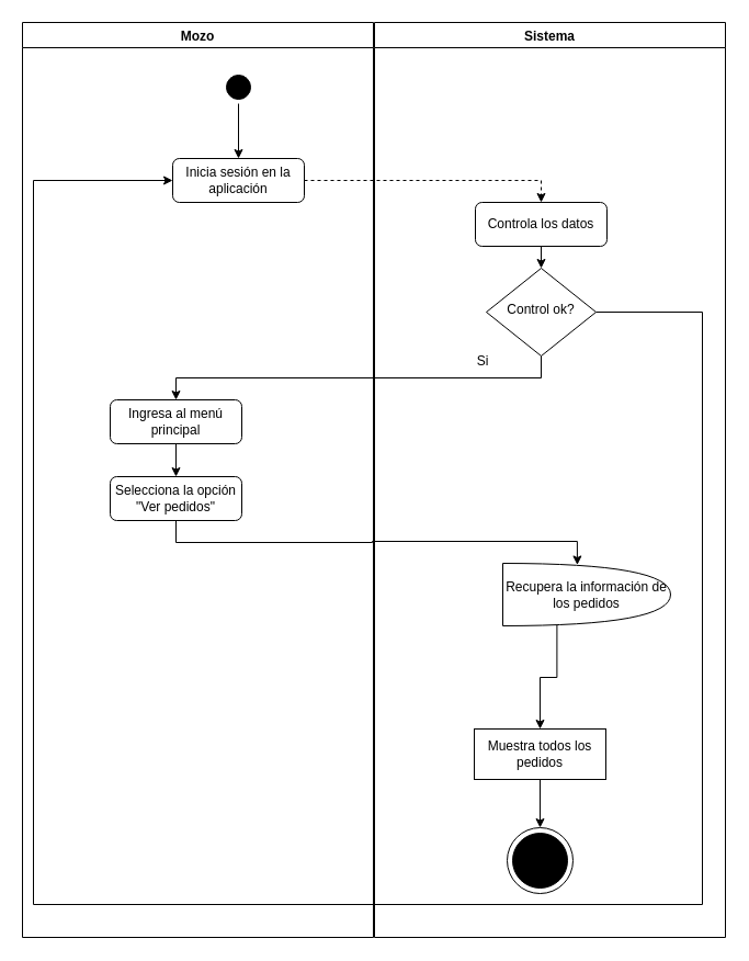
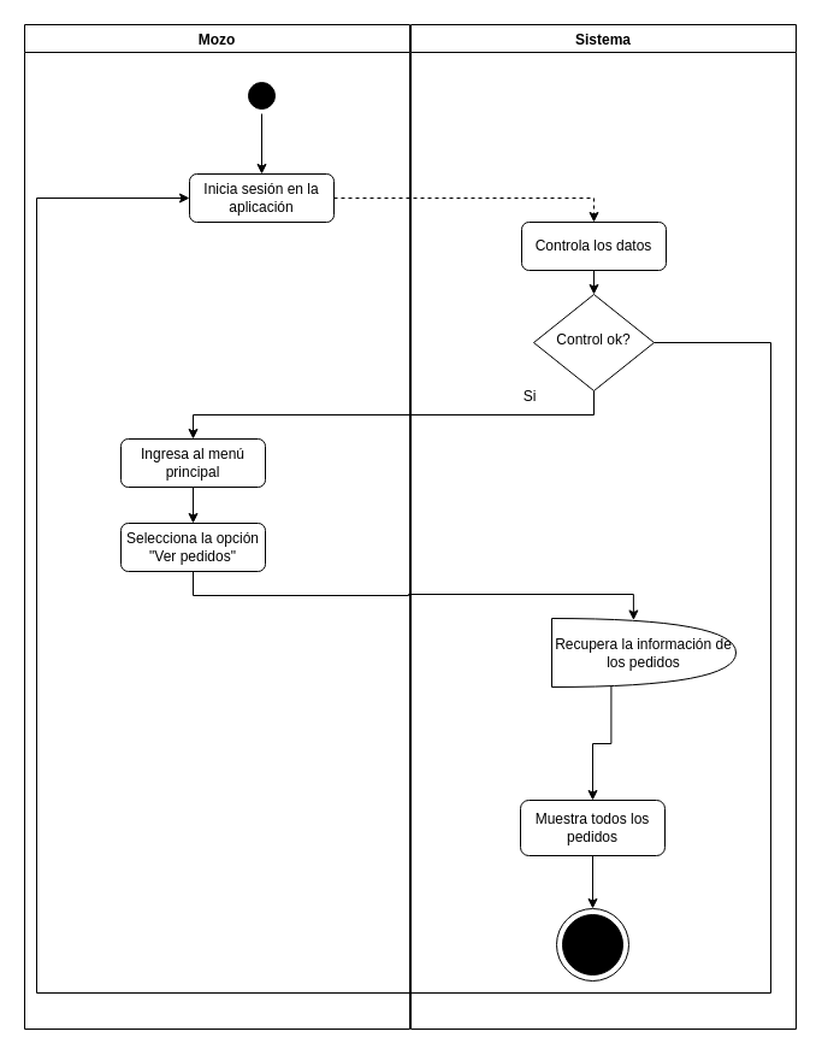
  <mxCell id="0" />
  <mxCell id="1" parent="0" />
  <mxCell id="2" style="edgeStyle=orthogonalEdgeStyle;rounded=0;orthogonalLoop=1;jettySize=auto;html=1;exitX=1;exitY=0.5;exitDx=0;exitDy=0;entryX=0.5;entryY=0;entryDx=0;entryDy=0;dashed=1;" edge="1" parent="1" source="3" target="12"><mxGeometry relative="1" as="geometry" /></mxCell>
  <mxCell id="3" value="Inicia sesión en la aplicación" style="rounded=1;whiteSpace=wrap;html=1;fontSize=12;glass=0;strokeWidth=1;shadow=0;" vertex="1" parent="1"><mxGeometry x="157" y="144" width="120" height="40" as="geometry" /></mxCell>
  <mxCell id="4" style="edgeStyle=orthogonalEdgeStyle;rounded=0;orthogonalLoop=1;jettySize=auto;html=1;exitX=0.5;exitY=1;exitDx=0;exitDy=0;entryX=0.5;entryY=0;entryDx=0;entryDy=0;" edge="1" parent="1" source="6" target="3"><mxGeometry relative="1" as="geometry" /></mxCell>
  <mxCell id="5" value="Mozo" style="swimlane;" vertex="1" parent="1"><mxGeometry y="20" width="320" height="834" as="geometry" x="20" /></mxCell>
  <mxCell id="6" value="" style="ellipse;html=1;shape=startState;fillColor=#000000;strokeColor=#000000;" vertex="1" parent="5"><mxGeometry x="182" y="44" width="30" height="30" as="geometry" /></mxCell>
  <mxCell id="7" value="Ingresa al menú principal" style="rounded=1;whiteSpace=wrap;html=1;fontSize=12;glass=0;strokeWidth=1;shadow=0;" vertex="1" parent="5"><mxGeometry x="80" y="344" width="120" height="40" as="geometry" /></mxCell>
  <mxCell id="8" value="Selecciona la opción &quot;Ver pedidos&quot;" style="rounded=1;whiteSpace=wrap;html=1;fontSize=12;glass=0;strokeWidth=1;shadow=0;" vertex="1" parent="5"><mxGeometry x="80" y="414" width="120" height="40" as="geometry" /></mxCell>
  <mxCell id="9" style="edgeStyle=orthogonalEdgeStyle;rounded=0;orthogonalLoop=1;jettySize=auto;html=1;exitX=0.5;exitY=1;exitDx=0;exitDy=0;entryX=0.5;entryY=0;entryDx=0;entryDy=0;" edge="1" parent="5" source="7" target="8"><mxGeometry relative="1" as="geometry" /></mxCell>
  <mxCell id="10" value="Sistema" style="swimlane;" vertex="1" parent="1"><mxGeometry x="341" y="20" width="320" height="834" as="geometry" /></mxCell>
  <mxCell id="11" style="edgeStyle=orthogonalEdgeStyle;rounded=0;orthogonalLoop=1;jettySize=auto;html=1;exitX=0.5;exitY=1;exitDx=0;exitDy=0;entryX=0.5;entryY=0;entryDx=0;entryDy=0;" edge="1" parent="10" source="12" target="13"><mxGeometry relative="1" as="geometry" /></mxCell>
  <mxCell id="12" value="Controla los datos" style="rounded=1;whiteSpace=wrap;html=1;fontSize=12;glass=0;strokeWidth=1;shadow=0;" vertex="1" parent="10"><mxGeometry x="92" y="164" width="120" height="40" as="geometry" /></mxCell>
  <mxCell id="13" value="Control ok?" style="rhombus;whiteSpace=wrap;html=1;shadow=0;fontFamily=Helvetica;fontSize=12;align=center;strokeWidth=1;spacing=6;spacingTop=-4;" vertex="1" parent="10"><mxGeometry x="102" y="224" width="100" height="80" as="geometry" /></mxCell>
  <mxCell id="14" value="Si" style="text;html=1;align=center;verticalAlign=middle;whiteSpace=wrap;rounded=0;" vertex="1" parent="10"><mxGeometry x="69" y="294" width="60" height="30" as="geometry" /></mxCell>
  <mxCell id="15" style="edgeStyle=orthogonalEdgeStyle;rounded=0;orthogonalLoop=1;jettySize=auto;html=1;exitX=0.5;exitY=1;exitDx=0;exitDy=0;entryX=0.5;entryY=0;entryDx=0;entryDy=0;" edge="1" parent="10" source="16" target="19"><mxGeometry relative="1" as="geometry" /></mxCell>
- <mxCell id="16" value="Muestra todos los pedidos" style="whiteSpace=wrap;html=1;fontSize=12;glass=0;strokeWidth=1;shadow=0;rounded=0;" vertex="1" parent="10"><mxGeometry x="91" y="644" width="120" height="46" as="geometry" /></mxCell>
+ <mxCell id="16" value="Muestra todos los pedidos" style="rounded=1;whiteSpace=wrap;html=1;fontSize=12;glass=0;strokeWidth=1;shadow=0;" vertex="1" parent="10"><mxGeometry x="91" y="644" width="120" height="46" as="geometry" /></mxCell>
  <mxCell id="17" style="edgeStyle=orthogonalEdgeStyle;rounded=0;orthogonalLoop=1;jettySize=auto;html=1;exitX=0.323;exitY=0.989;exitDx=0;exitDy=0;exitPerimeter=0;entryX=0.5;entryY=0;entryDx=0;entryDy=0;" edge="1" parent="10" source="18" target="16"><mxGeometry relative="1" as="geometry" /></mxCell>
  <mxCell id="18" value="Recupera la información de los pedidos" style="shape=or;whiteSpace=wrap;html=1;" vertex="1" parent="10"><mxGeometry x="117" y="493" width="153" height="57" as="geometry" /></mxCell>
  <mxCell id="19" value="" style="ellipse;whiteSpace=wrap;html=1;aspect=fixed;fillStyle=auto;" vertex="1" parent="10"><mxGeometry x="121" y="734" width="60" height="60" as="geometry" /></mxCell>
  <mxCell id="20" value="Fin" style="ellipse;whiteSpace=wrap;html=1;aspect=fixed;fillStyle=solid;fillColor=#000000;" vertex="1" parent="10"><mxGeometry x="126" y="739" width="50" height="50" as="geometry" /></mxCell>
  <mxCell id="21" style="edgeStyle=orthogonalEdgeStyle;rounded=0;orthogonalLoop=1;jettySize=auto;html=1;exitX=1;exitY=0.5;exitDx=0;exitDy=0;entryX=0;entryY=0.5;entryDx=0;entryDy=0;" edge="1" parent="1" source="13" target="3"><mxGeometry relative="1" as="geometry"><mxPoint x="630" y="414" as="targetPoint" /><Array as="points"><mxPoint x="640" y="284" /><mxPoint x="640" y="824" /><mxPoint x="30" y="824" /><mxPoint x="30" y="164" /></Array></mxGeometry></mxCell>
  <mxCell id="22" style="edgeStyle=orthogonalEdgeStyle;rounded=0;orthogonalLoop=1;jettySize=auto;html=1;exitX=0.5;exitY=1;exitDx=0;exitDy=0;entryX=0.5;entryY=0;entryDx=0;entryDy=0;" edge="1" parent="1" source="13" target="7"><mxGeometry relative="1" as="geometry" /></mxCell>
  <mxCell id="23" style="edgeStyle=orthogonalEdgeStyle;rounded=0;orthogonalLoop=1;jettySize=auto;html=1;exitX=0.5;exitY=1;exitDx=0;exitDy=0;entryX=0.444;entryY=0.026;entryDx=0;entryDy=0;entryPerimeter=0;" edge="1" parent="1" source="8" target="18"><mxGeometry relative="1" as="geometry" /></mxCell>
